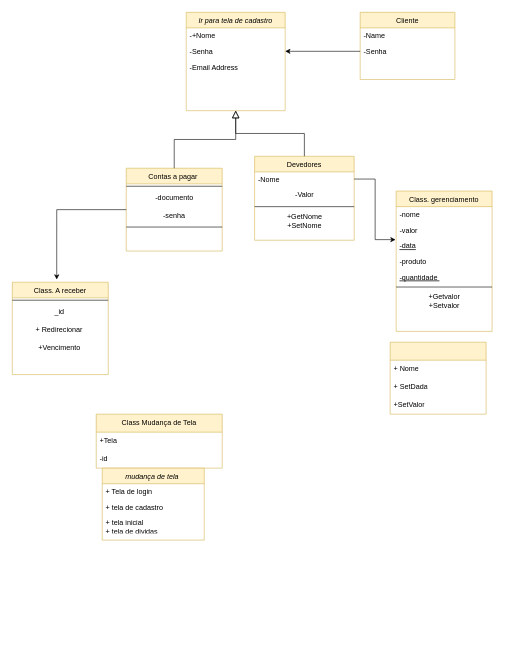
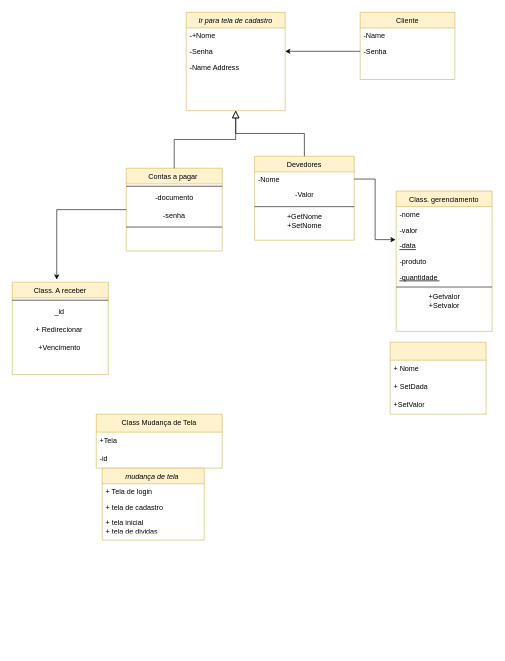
  <mxCell id="0" />
  <mxCell id="1" parent="0" />
  <mxCell id="2" value="Ir para tela de cadastro" style="swimlane;fontStyle=2;align=center;verticalAlign=top;childLayout=stackLayout;horizontal=1;startSize=26;horizontalStack=0;resizeParent=1;resizeLast=0;collapsible=1;marginBottom=0;rounded=0;shadow=0;strokeWidth=1;fillColor=#fff2cc;strokeColor=#d6b656;" parent="1" vertex="1"><mxGeometry x="310" y="20" width="165" height="164" as="geometry"><mxRectangle x="230" y="140" width="160" height="26" as="alternateBounds" /></mxGeometry></mxCell>
  <mxCell id="3" value="-+Nome" style="text;align=left;verticalAlign=top;spacingLeft=4;spacingRight=4;overflow=hidden;rotatable=0;points=[[0,0.5],[1,0.5]];portConstraint=eastwest;" parent="2" vertex="1"><mxGeometry y="26" width="165" height="26" as="geometry" /></mxCell>
  <mxCell id="4" value="-Senha " style="text;align=left;verticalAlign=top;spacingLeft=4;spacingRight=4;overflow=hidden;rotatable=0;points=[[0,0.5],[1,0.5]];portConstraint=eastwest;rounded=0;shadow=0;html=0;" parent="2" vertex="1"><mxGeometry y="52" width="165" height="26" as="geometry" /></mxCell>
- <mxCell id="5" value="-Email Address" style="text;align=left;verticalAlign=top;spacingLeft=4;spacingRight=4;overflow=hidden;rotatable=0;points=[[0,0.5],[1,0.5]];portConstraint=eastwest;rounded=0;shadow=0;html=0;" parent="2" vertex="1"><mxGeometry y="78" width="165" height="26" as="geometry" /></mxCell>
+ <mxCell id="5" value="-Name Address" style="text;align=left;verticalAlign=top;spacingLeft=4;spacingRight=4;overflow=hidden;rotatable=0;points=[[0,0.5],[1,0.5]];portConstraint=eastwest;rounded=0;shadow=0;html=0;" parent="2" vertex="1"><mxGeometry y="78" width="165" height="26" as="geometry" /></mxCell>
  <mxCell id="6" value="&amp;nbsp; &amp;nbsp; &amp;nbsp; &amp;nbsp; &amp;nbsp; &amp;nbsp; &amp;nbsp; &amp;nbsp; &amp;nbsp; &amp;nbsp; &amp;nbsp; &amp;nbsp; &amp;nbsp; &amp;nbsp; &amp;nbsp; &amp;nbsp; &amp;nbsp; &amp;nbsp; &amp;nbsp;" style="text;html=1;align=center;verticalAlign=middle;resizable=0;points=[];autosize=1;" parent="2" vertex="1"><mxGeometry y="104" width="165" height="30" as="geometry" /></mxCell>
  <mxCell id="7" value="Contas a pagar " style="swimlane;fontStyle=0;align=center;verticalAlign=top;childLayout=stackLayout;horizontal=1;startSize=26;horizontalStack=0;resizeParent=1;resizeLast=0;collapsible=1;marginBottom=0;rounded=0;shadow=0;strokeWidth=1;fillColor=#fff2cc;strokeColor=#d6b656;" parent="1" vertex="1"><mxGeometry x="210" y="280" width="160" height="138" as="geometry"><mxRectangle x="130" y="380" width="160" height="26" as="alternateBounds" /></mxGeometry></mxCell>
  <mxCell id="8" value="" style="line;html=1;strokeWidth=1;align=left;verticalAlign=middle;spacingTop=-1;spacingLeft=3;spacingRight=3;rotatable=0;labelPosition=right;points=[];portConstraint=eastwest;" parent="7" vertex="1"><mxGeometry y="26" width="160" height="8" as="geometry" /></mxCell>
  <mxCell id="9" value="-documento" style="text;html=1;align=center;verticalAlign=middle;resizable=0;points=[];autosize=1;strokeColor=none;fillColor=none;" parent="7" vertex="1"><mxGeometry y="34" width="160" height="30" as="geometry" /></mxCell>
  <mxCell id="10" value="-senha" style="text;html=1;align=center;verticalAlign=middle;whiteSpace=wrap;rounded=0;" vertex="1" parent="7"><mxGeometry y="64" width="160" height="30" as="geometry" /></mxCell>
  <mxCell id="11" value="" style="line;html=1;strokeWidth=1;align=left;verticalAlign=middle;spacingTop=-1;spacingLeft=3;spacingRight=3;rotatable=0;labelPosition=right;points=[];portConstraint=eastwest;" vertex="1" parent="7"><mxGeometry y="94" width="160" height="8" as="geometry" /></mxCell>
  <mxCell id="12" value="" style="endArrow=block;endSize=10;endFill=0;shadow=0;strokeWidth=1;rounded=0;curved=0;edgeStyle=elbowEdgeStyle;elbow=vertical;" parent="1" source="7" target="2" edge="1"><mxGeometry width="160" relative="1" as="geometry"><mxPoint x="290" y="103" as="sourcePoint" /><mxPoint x="290" y="103" as="targetPoint" /></mxGeometry></mxCell>
  <mxCell id="13" value="Devedores" style="swimlane;fontStyle=0;align=center;verticalAlign=top;childLayout=stackLayout;horizontal=1;startSize=26;horizontalStack=0;resizeParent=1;resizeLast=0;collapsible=1;marginBottom=0;rounded=0;shadow=0;strokeWidth=1;fillColor=#fff2cc;strokeColor=#d6b656;" parent="1" vertex="1"><mxGeometry x="424" y="260" width="166" height="140" as="geometry"><mxRectangle x="340" y="380" width="170" height="26" as="alternateBounds" /></mxGeometry></mxCell>
  <mxCell id="14" value="-Nome&#10;" style="text;align=left;verticalAlign=top;spacingLeft=4;spacingRight=4;overflow=hidden;rotatable=0;points=[[0,0.5],[1,0.5]];portConstraint=eastwest;" parent="13" vertex="1"><mxGeometry y="26" width="166" height="24" as="geometry" /></mxCell>
  <mxCell id="15" value="-Valor" style="text;html=1;align=center;verticalAlign=middle;resizable=0;points=[];autosize=1;strokeColor=none;fillColor=none;" vertex="1" parent="13"><mxGeometry y="50" width="166" height="30" as="geometry" /></mxCell>
  <mxCell id="16" value="" style="line;html=1;strokeWidth=1;align=left;verticalAlign=middle;spacingTop=-1;spacingLeft=3;spacingRight=3;rotatable=0;labelPosition=right;points=[];portConstraint=eastwest;" vertex="1" parent="13"><mxGeometry y="80" width="166" height="8" as="geometry" /></mxCell>
  <mxCell id="17" value="+GetNome&lt;div&gt;+SetNome&lt;/div&gt;" style="text;html=1;align=center;verticalAlign=middle;resizable=0;points=[];autosize=1;strokeColor=none;fillColor=none;" vertex="1" parent="13"><mxGeometry y="88" width="166" height="40" as="geometry" /></mxCell>
  <mxCell id="18" value="" style="endArrow=block;endSize=10;endFill=0;shadow=0;strokeWidth=1;rounded=0;curved=0;edgeStyle=elbowEdgeStyle;elbow=vertical;" parent="1" source="13" target="2" edge="1"><mxGeometry width="160" relative="1" as="geometry"><mxPoint x="300" y="273" as="sourcePoint" /><mxPoint x="400" y="171" as="targetPoint" /></mxGeometry></mxCell>
  <mxCell id="19" value="Cliente" style="swimlane;fontStyle=0;align=center;verticalAlign=top;childLayout=stackLayout;horizontal=1;startSize=26;horizontalStack=0;resizeParent=1;resizeLast=0;collapsible=1;marginBottom=0;rounded=0;shadow=0;strokeWidth=1;fillColor=#fff2cc;strokeColor=#d6b656;" parent="1" vertex="1"><mxGeometry x="600" y="20" width="158" height="112" as="geometry"><mxRectangle x="550" y="140" width="160" height="26" as="alternateBounds" /></mxGeometry></mxCell>
  <mxCell id="20" value="-Name" style="text;align=left;verticalAlign=top;spacingLeft=4;spacingRight=4;overflow=hidden;rotatable=0;points=[[0,0.5],[1,0.5]];portConstraint=eastwest;rounded=0;shadow=0;html=0;" parent="19" vertex="1"><mxGeometry y="26" width="158" height="26" as="geometry" /></mxCell>
  <mxCell id="21" value="-Senha" style="text;align=left;verticalAlign=top;spacingLeft=4;spacingRight=4;overflow=hidden;rotatable=0;points=[[0,0.5],[1,0.5]];portConstraint=eastwest;rounded=0;shadow=0;html=0;" parent="19" vertex="1"><mxGeometry y="52" width="158" height="26" as="geometry" /></mxCell>
  <mxCell id="22" value="Class. gerenciamento" style="swimlane;fontStyle=0;align=center;verticalAlign=top;childLayout=stackLayout;horizontal=1;startSize=26;horizontalStack=0;resizeParent=1;resizeLast=0;collapsible=1;marginBottom=0;rounded=0;shadow=0;strokeWidth=1;fillColor=#fff2cc;strokeColor=#d6b656;" parent="1" vertex="1"><mxGeometry x="660" y="318" width="160" height="234" as="geometry"><mxRectangle x="130" y="380" width="160" height="26" as="alternateBounds" /></mxGeometry></mxCell>
  <mxCell id="23" value="-nome" style="text;align=left;verticalAlign=top;spacingLeft=4;spacingRight=4;overflow=hidden;rotatable=0;points=[[0,0.5],[1,0.5]];portConstraint=eastwest;" parent="22" vertex="1"><mxGeometry y="26" width="160" height="26" as="geometry" /></mxCell>
  <mxCell id="24" value="-valor" style="text;align=left;verticalAlign=top;spacingLeft=4;spacingRight=4;overflow=hidden;rotatable=0;points=[[0,0.5],[1,0.5]];portConstraint=eastwest;rounded=0;shadow=0;html=0;" parent="22" vertex="1"><mxGeometry y="52" width="160" height="26" as="geometry" /></mxCell>
  <mxCell id="25" value="-data" style="text;align=left;verticalAlign=top;spacingLeft=4;spacingRight=4;overflow=hidden;rotatable=0;points=[[0,0.5],[1,0.5]];portConstraint=eastwest;fontStyle=4" parent="22" vertex="1"><mxGeometry y="78" width="160" height="26" as="geometry" /></mxCell>
  <mxCell id="26" value="-produto" style="text;align=left;verticalAlign=top;spacingLeft=4;spacingRight=4;overflow=hidden;rotatable=0;points=[[0,0.5],[1,0.5]];portConstraint=eastwest;" parent="22" vertex="1"><mxGeometry y="104" width="160" height="26" as="geometry" /></mxCell>
  <mxCell id="27" value="-quantidade " style="text;align=left;verticalAlign=top;spacingLeft=4;spacingRight=4;overflow=hidden;rotatable=0;points=[[0,0.5],[1,0.5]];portConstraint=eastwest;fontStyle=4" vertex="1" parent="22"><mxGeometry y="130" width="160" height="26" as="geometry" /></mxCell>
  <mxCell id="28" value="" style="line;html=1;strokeWidth=1;align=left;verticalAlign=middle;spacingTop=-1;spacingLeft=3;spacingRight=3;rotatable=0;labelPosition=right;points=[];portConstraint=eastwest;" parent="22" vertex="1"><mxGeometry y="156" width="160" height="8" as="geometry" /></mxCell>
  <mxCell id="29" value="+Getvalor&lt;div&gt;+Setvalor&lt;/div&gt;" style="text;html=1;align=center;verticalAlign=middle;resizable=0;points=[];autosize=1;strokeColor=none;fillColor=none;" vertex="1" parent="22"><mxGeometry y="164" width="160" height="40" as="geometry" /></mxCell>
  <mxCell id="30" style="edgeStyle=orthogonalEdgeStyle;rounded=0;orthogonalLoop=1;jettySize=auto;html=1;entryX=-0.006;entryY=1.115;entryDx=0;entryDy=0;entryPerimeter=0;" edge="1" parent="1" source="14" target="24"><mxGeometry relative="1" as="geometry" /></mxCell>
  <mxCell id="31" value="Class. A receber" style="swimlane;fontStyle=0;align=center;verticalAlign=top;childLayout=stackLayout;horizontal=1;startSize=26;horizontalStack=0;resizeParent=1;resizeLast=0;collapsible=1;marginBottom=0;rounded=0;shadow=0;strokeWidth=1;fillColor=#fff2cc;strokeColor=#d6b656;" vertex="1" parent="1"><mxGeometry x="20" y="470" width="160" height="154" as="geometry"><mxRectangle x="130" y="380" width="160" height="26" as="alternateBounds" /></mxGeometry></mxCell>
  <mxCell id="32" value="" style="line;html=1;strokeWidth=1;align=left;verticalAlign=middle;spacingTop=-1;spacingLeft=3;spacingRight=3;rotatable=0;labelPosition=right;points=[];portConstraint=eastwest;" vertex="1" parent="31"><mxGeometry y="26" width="160" height="8" as="geometry" /></mxCell>
  <mxCell id="33" value="_id&amp;nbsp;" style="text;html=1;align=center;verticalAlign=middle;resizable=0;points=[];autosize=1;strokeColor=none;fillColor=none;" vertex="1" parent="31"><mxGeometry y="34" width="160" height="30" as="geometry" /></mxCell>
  <mxCell id="34" value="+ Redirecionar&amp;nbsp;" style="text;html=1;align=center;verticalAlign=middle;whiteSpace=wrap;rounded=0;" vertex="1" parent="31"><mxGeometry y="64" width="160" height="30" as="geometry" /></mxCell>
  <mxCell id="35" value="+Vencimento&amp;nbsp;" style="text;html=1;align=center;verticalAlign=middle;resizable=0;points=[];autosize=1;strokeColor=none;fillColor=none;" vertex="1" parent="31"><mxGeometry y="94" width="160" height="30" as="geometry" /></mxCell>
  <mxCell id="36" style="edgeStyle=orthogonalEdgeStyle;rounded=0;orthogonalLoop=1;jettySize=auto;html=1;entryX=0.463;entryY=-0.029;entryDx=0;entryDy=0;entryPerimeter=0;" edge="1" parent="1" source="7" target="31"><mxGeometry relative="1" as="geometry" /></mxCell>
  <mxCell id="37" value="" style="swimlane;fontStyle=0;childLayout=stackLayout;horizontal=1;startSize=30;horizontalStack=0;resizeParent=1;resizeParentMax=0;resizeLast=0;collapsible=1;marginBottom=0;whiteSpace=wrap;html=1;fillColor=#fff2cc;strokeColor=#d6b656;" vertex="1" parent="1"><mxGeometry x="650" y="570" width="160" height="120" as="geometry" /></mxCell>
  <mxCell id="38" value="+ Nome" style="text;strokeColor=none;fillColor=none;align=left;verticalAlign=middle;spacingLeft=4;spacingRight=4;overflow=hidden;points=[[0,0.5],[1,0.5]];portConstraint=eastwest;rotatable=0;whiteSpace=wrap;html=1;" vertex="1" parent="37"><mxGeometry y="30" width="160" height="30" as="geometry" /></mxCell>
  <mxCell id="39" value="+ SetDada" style="text;strokeColor=none;fillColor=none;align=left;verticalAlign=middle;spacingLeft=4;spacingRight=4;overflow=hidden;points=[[0,0.5],[1,0.5]];portConstraint=eastwest;rotatable=0;whiteSpace=wrap;html=1;" vertex="1" parent="37"><mxGeometry y="60" width="160" height="30" as="geometry" /></mxCell>
  <mxCell id="40" value="+SetValor" style="text;strokeColor=none;fillColor=none;align=left;verticalAlign=middle;spacingLeft=4;spacingRight=4;overflow=hidden;points=[[0,0.5],[1,0.5]];portConstraint=eastwest;rotatable=0;whiteSpace=wrap;html=1;" vertex="1" parent="37"><mxGeometry y="90" width="160" height="30" as="geometry" /></mxCell>
  <mxCell id="41" value="Class Mudança de Tela" style="swimlane;fontStyle=0;childLayout=stackLayout;horizontal=1;startSize=30;horizontalStack=0;resizeParent=1;resizeParentMax=0;resizeLast=0;collapsible=1;marginBottom=0;whiteSpace=wrap;html=1;fillColor=#fff2cc;strokeColor=#d6b656;" vertex="1" parent="1"><mxGeometry x="160" y="690" width="210" height="90" as="geometry" /></mxCell>
  <mxCell id="42" value="+Tela" style="text;strokeColor=none;fillColor=none;align=left;verticalAlign=middle;spacingLeft=4;spacingRight=4;overflow=hidden;points=[[0,0.5],[1,0.5]];portConstraint=eastwest;rotatable=0;whiteSpace=wrap;html=1;" vertex="1" parent="41"><mxGeometry y="30" width="210" height="30" as="geometry" /></mxCell>
  <mxCell id="43" value="-id" style="text;strokeColor=none;fillColor=none;align=left;verticalAlign=middle;spacingLeft=4;spacingRight=4;overflow=hidden;points=[[0,0.5],[1,0.5]];portConstraint=eastwest;rotatable=0;whiteSpace=wrap;html=1;" vertex="1" parent="41"><mxGeometry y="60" width="210" height="30" as="geometry" /></mxCell>
  <mxCell id="44" value="mudança de tela " style="swimlane;fontStyle=2;align=center;verticalAlign=top;childLayout=stackLayout;horizontal=1;startSize=26;horizontalStack=0;resizeParent=1;resizeLast=0;collapsible=1;marginBottom=0;rounded=0;shadow=0;strokeWidth=1;fillColor=#fff2cc;strokeColor=#d6b656;" vertex="1" parent="1"><mxGeometry x="170" y="780" width="170" height="120" as="geometry"><mxRectangle x="230" y="140" width="160" height="26" as="alternateBounds" /></mxGeometry></mxCell>
  <mxCell id="45" value="+ Tela de login " style="text;align=left;verticalAlign=top;spacingLeft=4;spacingRight=4;overflow=hidden;rotatable=0;points=[[0,0.5],[1,0.5]];portConstraint=eastwest;" vertex="1" parent="44"><mxGeometry y="26" width="170" height="26" as="geometry" /></mxCell>
  <mxCell id="46" value="+ tela de cadastro " style="text;align=left;verticalAlign=top;spacingLeft=4;spacingRight=4;overflow=hidden;rotatable=0;points=[[0,0.5],[1,0.5]];portConstraint=eastwest;rounded=0;shadow=0;html=0;" vertex="1" parent="44"><mxGeometry y="52" width="170" height="26" as="geometry" /></mxCell>
  <mxCell id="47" value="+ tela inicial&#10;+ tela de dividas&#10;+ tela de pagos&#10;+tela de devedores" style="text;align=left;verticalAlign=top;spacingLeft=4;spacingRight=4;overflow=hidden;rotatable=0;points=[[0,0.5],[1,0.5]];portConstraint=eastwest;rounded=0;shadow=0;html=0;" vertex="1" parent="44"><mxGeometry y="78" width="170" height="26" as="geometry" /></mxCell>
  <mxCell id="48" value="&amp;nbsp; &amp;nbsp; &amp;nbsp; &amp;nbsp; &amp;nbsp; &amp;nbsp; &amp;nbsp; &amp;nbsp; &amp;nbsp; &amp;nbsp; &amp;nbsp; &amp;nbsp; &amp;nbsp; &amp;nbsp; &amp;nbsp; &amp;nbsp; &amp;nbsp; &amp;nbsp; &amp;nbsp;" style="text;html=1;align=center;verticalAlign=middle;resizable=0;points=[];autosize=1;" vertex="1" parent="1"><mxGeometry x="360" y="990" width="165" height="30" as="geometry" /></mxCell>
  <mxCell id="49" value="&amp;nbsp; &amp;nbsp; &amp;nbsp; &amp;nbsp; &amp;nbsp; &amp;nbsp; &amp;nbsp; &amp;nbsp; &amp;nbsp; &amp;nbsp; &amp;nbsp; &amp;nbsp; &amp;nbsp; &amp;nbsp; &amp;nbsp; &amp;nbsp; &amp;nbsp; &amp;nbsp; &amp;nbsp;" style="text;html=1;align=center;verticalAlign=middle;resizable=0;points=[];autosize=1;" vertex="1" parent="1"><mxGeometry x="190" y="1050" width="165" height="30" as="geometry" /></mxCell>
  <mxCell id="50" style="edgeStyle=orthogonalEdgeStyle;rounded=0;orthogonalLoop=1;jettySize=auto;html=1;exitX=0;exitY=0.5;exitDx=0;exitDy=0;entryX=1;entryY=0.5;entryDx=0;entryDy=0;" edge="1" parent="1" source="21" target="4"><mxGeometry relative="1" as="geometry" /></mxCell>
